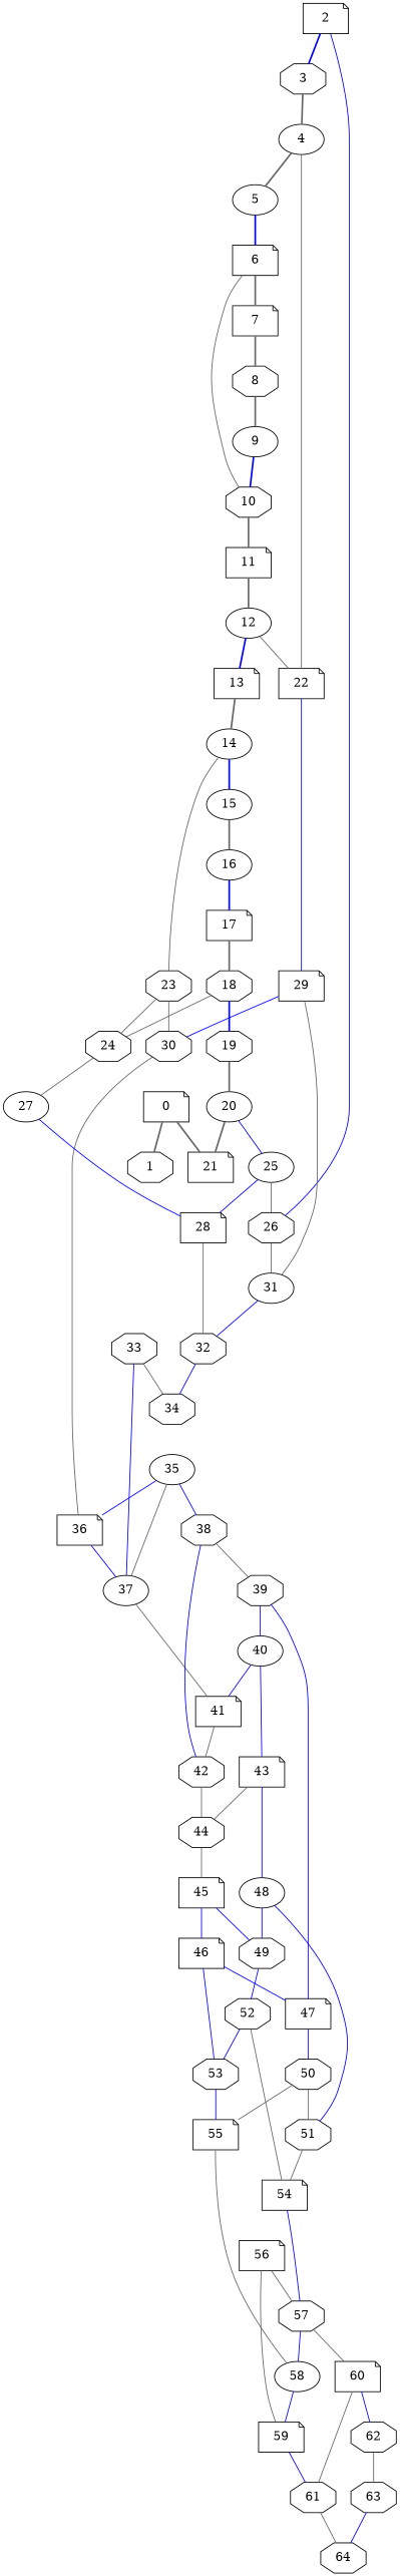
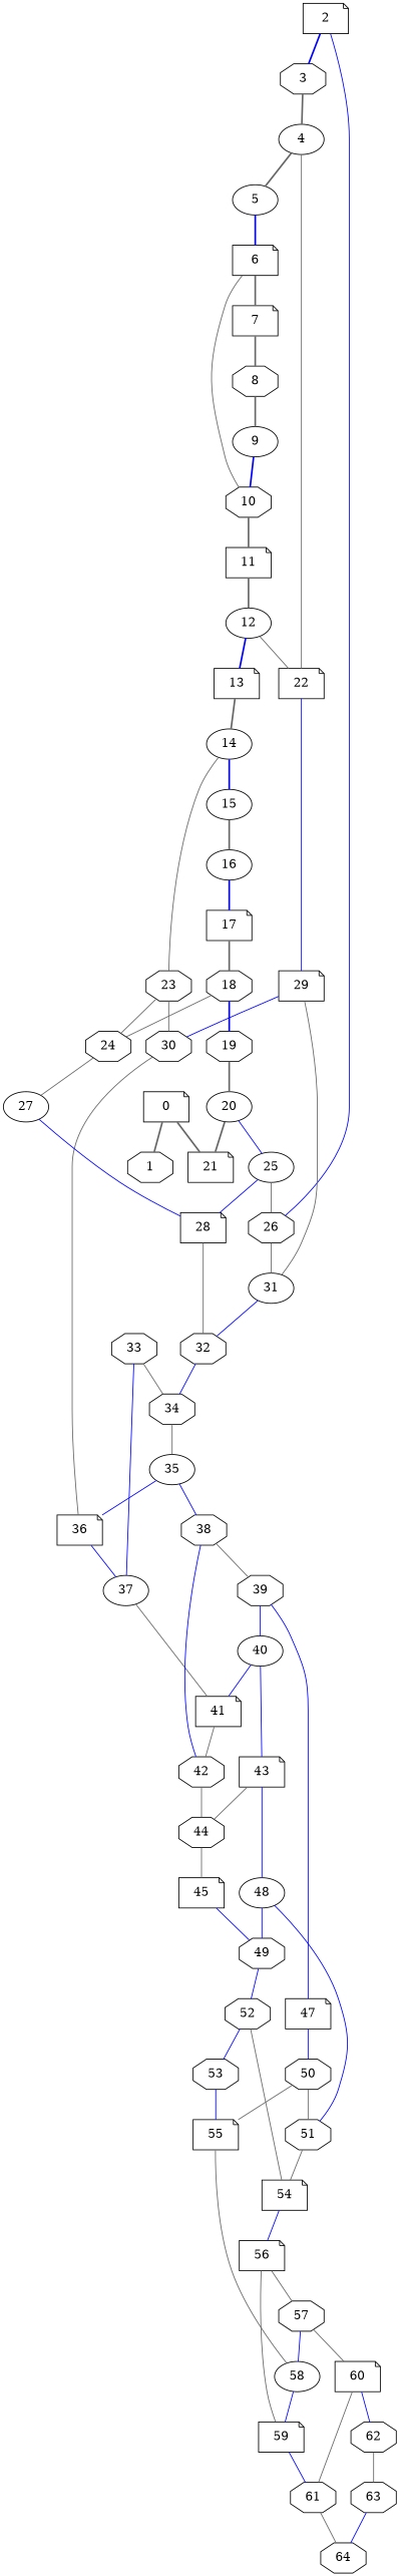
  graph {
    node [shape=octagon]
    edge [color=gray40]
    0 [shape=note]
    1
    21 [shape=note]
    2 [shape=note]
    3
    26
    4 [shape=ellipse]
    31 [shape=ellipse]
    5 [shape=ellipse]
    22 [shape=note]
    32
    6 [shape=note]
    29 [shape=note]
    7 [shape=note]
    10
    30
    8
    11 [shape=note]
    9 [shape=ellipse]
    12 [shape=ellipse]
    13 [shape=note]
    14 [shape=ellipse]
    15 [shape=ellipse]
    23
    16 [shape=ellipse]
    24
    17 [shape=note]
    27 [shape=ellipse]
    36 [shape=note]
    18
    19
    20 [shape=ellipse]
    25 [shape=ellipse]
    28 [shape=note]
    37 [shape=ellipse]
    33
    34
    35 [shape=ellipse]
    41 [shape=note]
    38
    42
    39
    40 [shape=ellipse]
    47 [shape=note]
    44
    43 [shape=note]
    50
    45 [shape=note]
    48 [shape=ellipse]
    51
    55 [shape=note]
    49
-   46 [shape=note]
    52
    54 [shape=note]
    53
    58 [shape=ellipse]
    56 [shape=note]
    59 [shape=note]
    57
    60 [shape=note]
    61
    62
    64
    63
    0 -- 1 [style=bold]
    0 -- 21 [style=bold]
    2 -- 3 [color=blue style=bold]
    2 -- 26 [color=blue]
    3 -- 4 [style=bold]
    26 -- 31
    4 -- 5 [style=bold]
    4 -- 22
    31 -- 32 [color=blue]
    5 -- 6 [color=blue style=bold]
    22 -- 29 [color=blue]
    32 -- 34 [color=blue]
    6 -- 7 [style=bold]
    6 -- 10
    29 -- 31
    29 -- 30 [color=blue]
    7 -- 8 [style=bold]
    10 -- 11 [style=bold]
    30 -- 36
    8 -- 9 [style=bold]
    11 -- 12 [style=bold]
    9 -- 10 [color=blue style=bold]
    12 -- 22
    12 -- 13 [color=blue style=bold]
    13 -- 14 [style=bold]
    14 -- 15 [color=blue style=bold]
    14 -- 23
    15 -- 16 [style=bold]
    23 -- 30
    23 -- 24
    16 -- 17 [color=blue style=bold]
    24 -- 27
    17 -- 18 [style=bold]
    27 -- 28 [color=blue]
    36 -- 37 [color=blue]
    18 -- 24
    18 -- 19 [color=blue style=bold]
    19 -- 20 [style=bold]
    20 -- 21 [style=bold]
    20 -- 25 [color=blue]
    25 -- 26
    25 -- 28 [color=blue]
    28 -- 32
    37 -- 41
    33 -- 37 [color=blue]
    33 -- 34
-   37 -- 35
+   34 -- 35
    35 -- 36 [color=blue]
    35 -- 38 [color=blue]
    41 -- 42
    38 -- 42 [color=blue]
    38 -- 39
    42 -- 44
    39 -- 40 [color=blue]
    39 -- 47 [color=blue]
    40 -- 41 [color=blue]
    40 -- 43 [color=blue]
    47 -- 50 [color=blue]
    44 -- 45
    43 -- 44
    43 -- 48 [color=blue]
    50 -- 51
    50 -- 55
    45 -- 49 [color=blue]
-   45 -- 46 [color=blue]
    48 -- 51 [color=blue]
    48 -- 49 [color=blue]
    51 -- 54
    55 -- 58
    49 -- 52 [color=blue]
-   46 -- 47 [color=blue]
-   46 -- 53 [color=blue]
    52 -- 54
    52 -- 53 [color=blue]
-   54 -- 57 [color=blue]
+   54 -- 56 [color=blue]
    53 -- 55 [color=blue]
    58 -- 59 [color=blue]
    56 -- 59
    56 -- 57
    59 -- 61 [color=blue]
    57 -- 58 [color=blue]
    57 -- 60
    60 -- 61
    60 -- 62 [color=blue]
    61 -- 64
    62 -- 63
    63 -- 64 [color=blue]
  }
